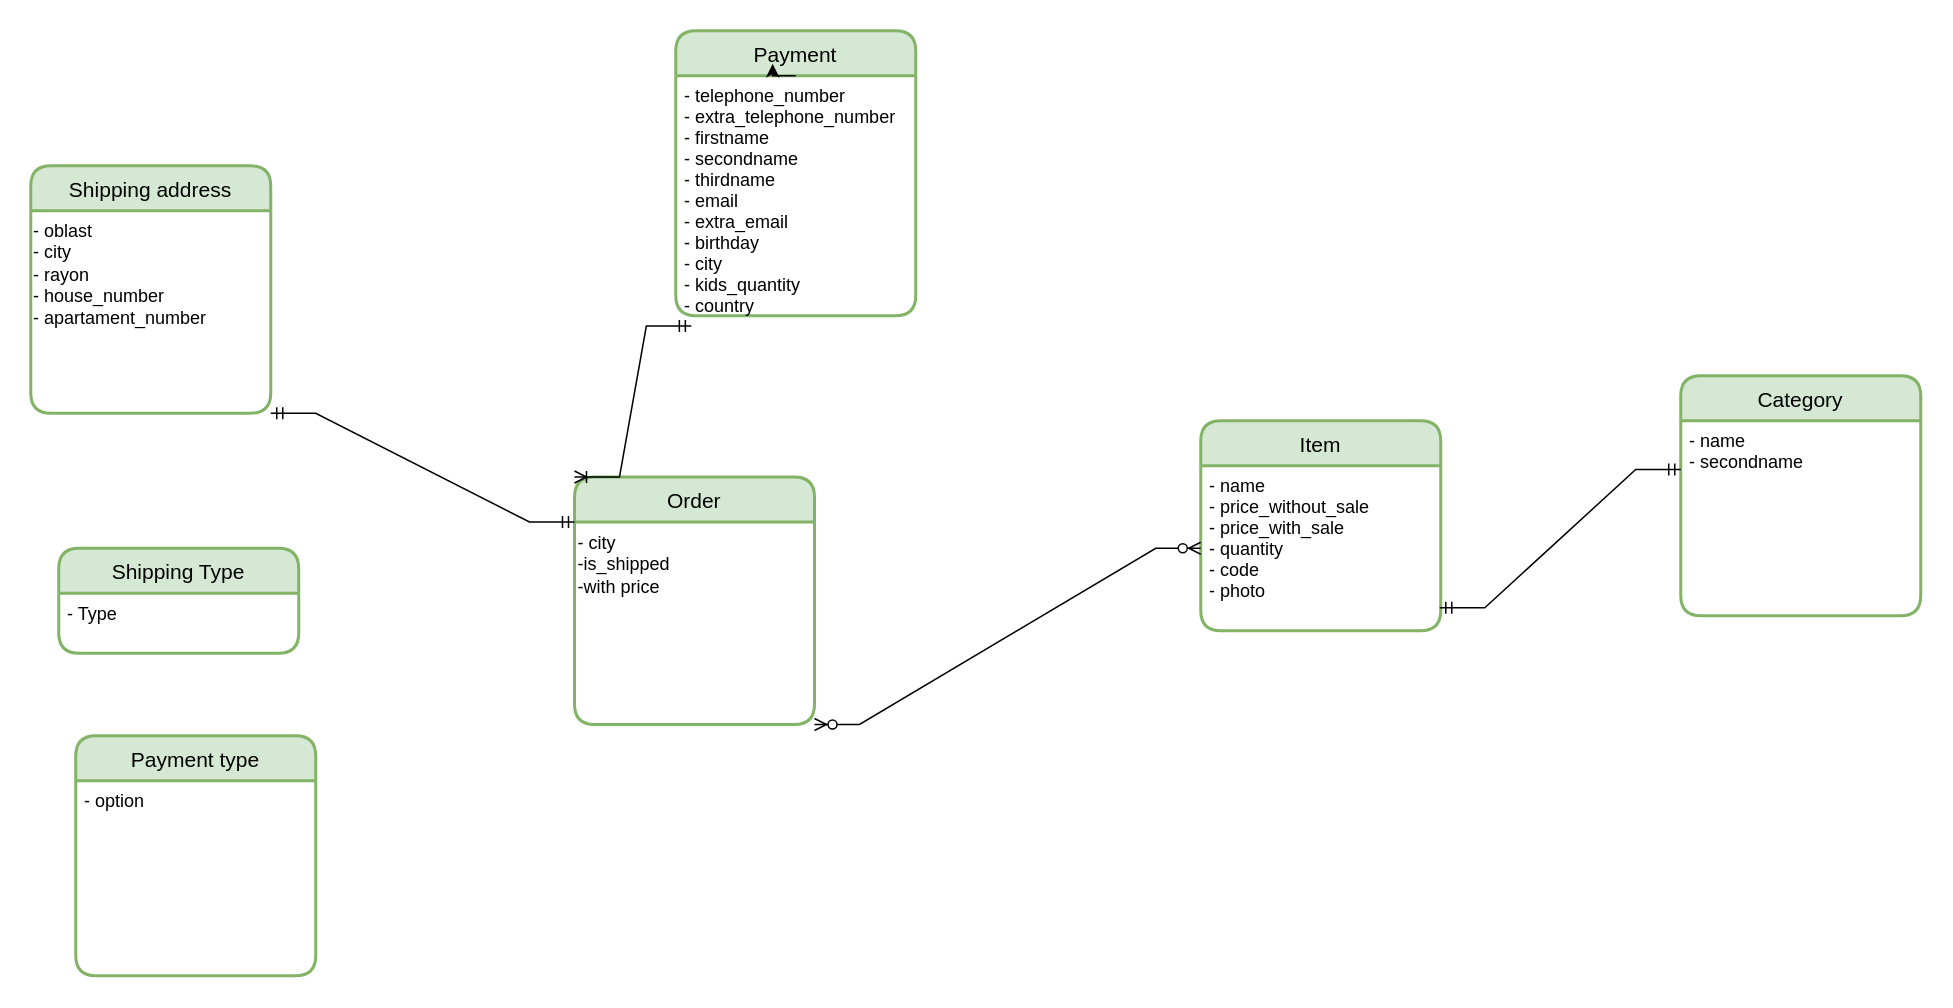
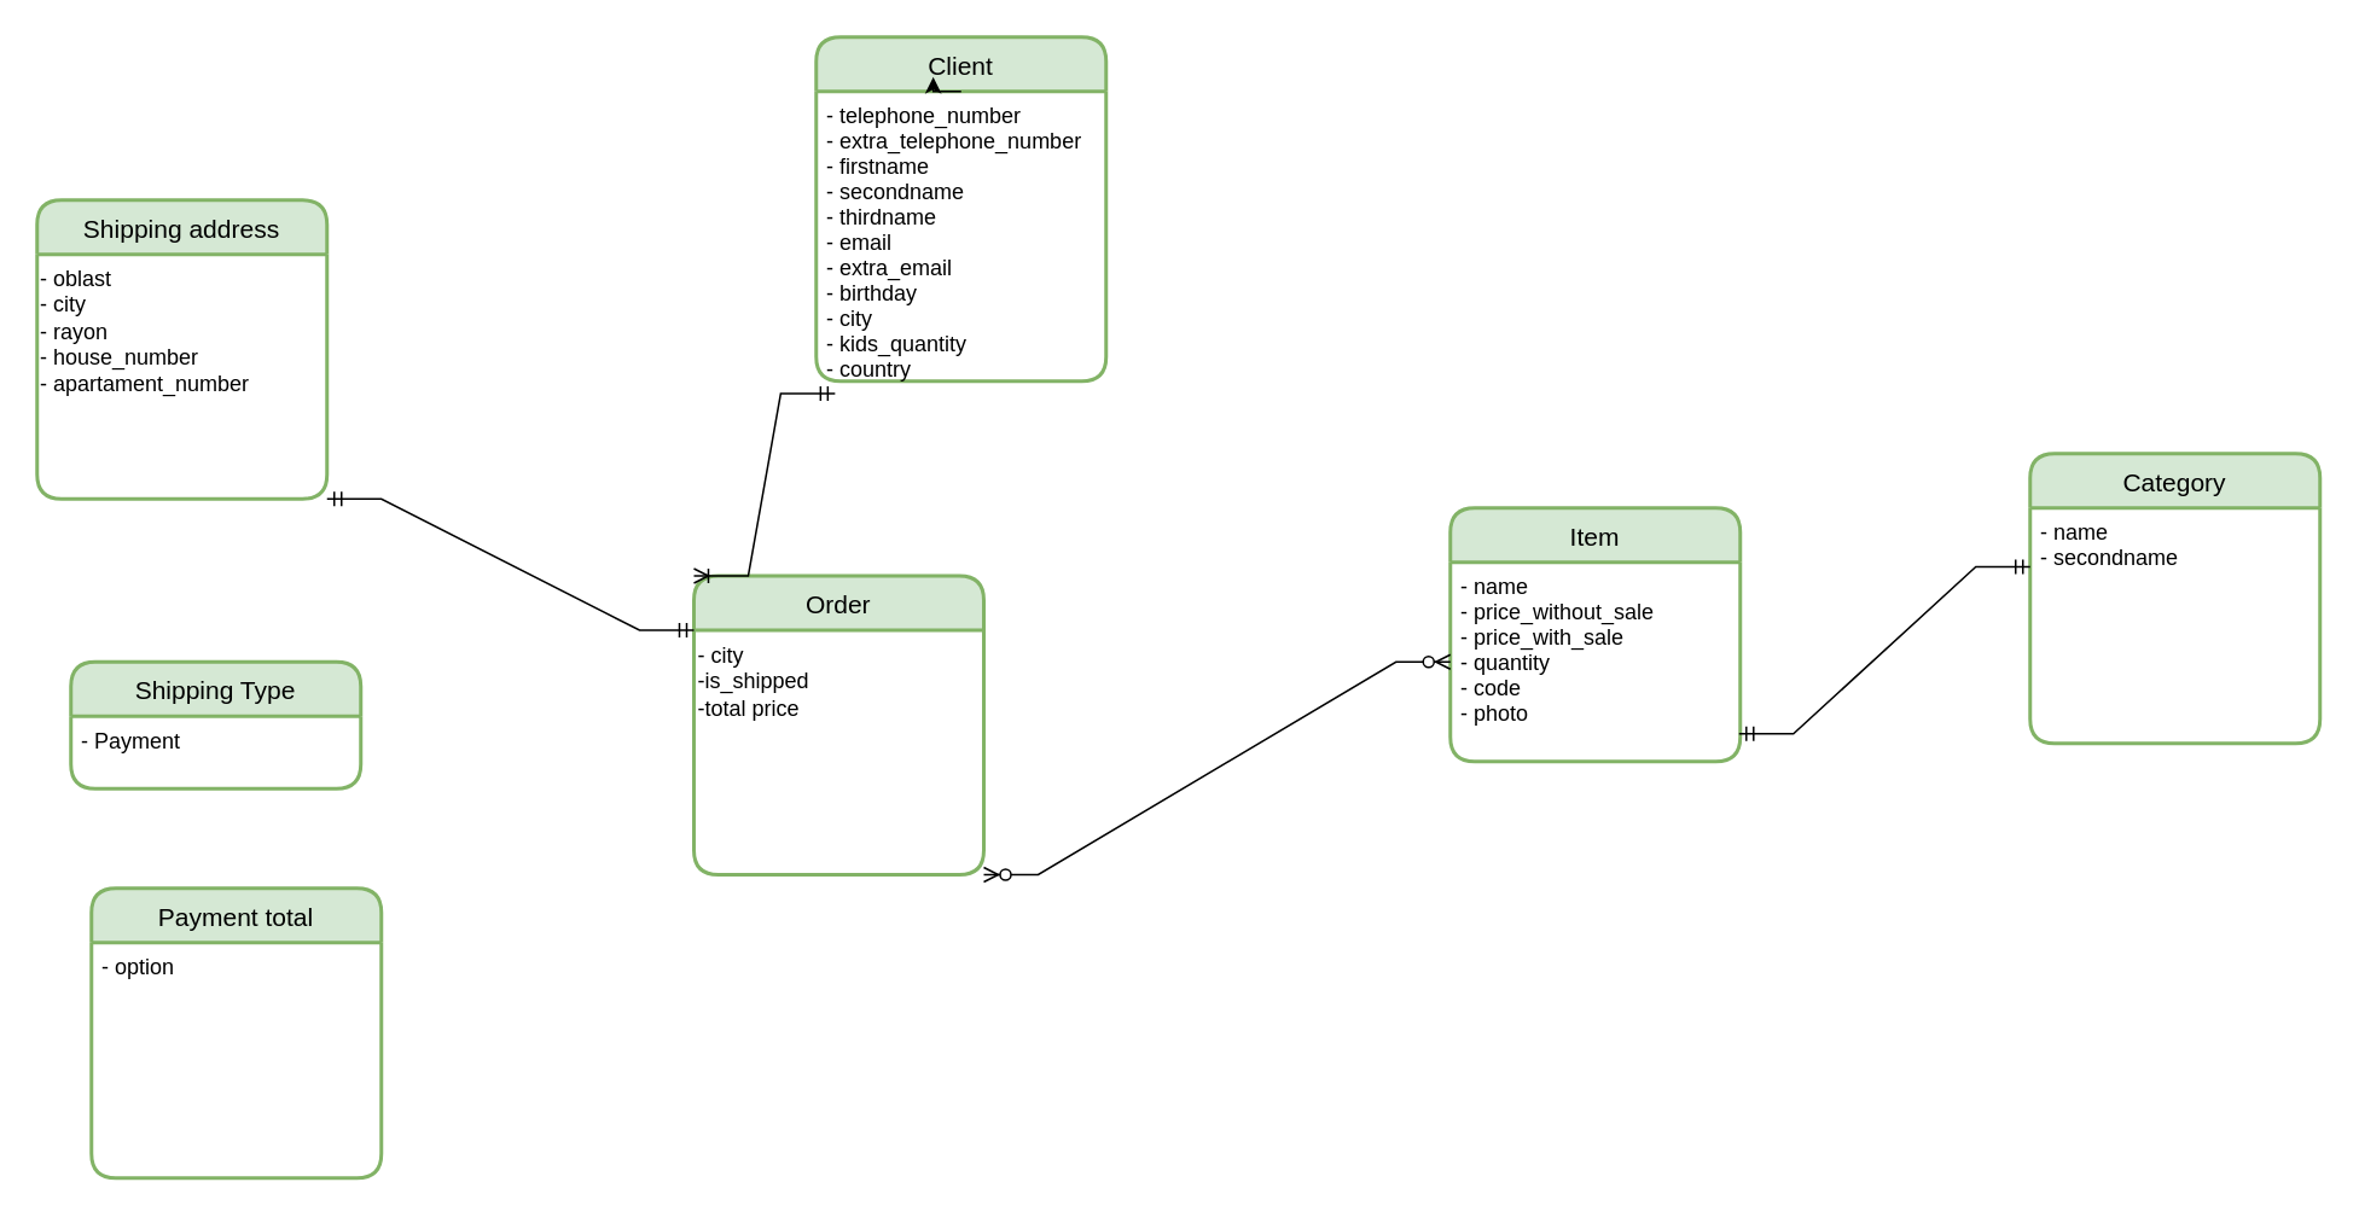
  <mxCell id="0" />
  <mxCell id="1" parent="0" />
- <mxCell id="2" value="Payment" style="swimlane;childLayout=stackLayout;horizontal=1;startSize=30;horizontalStack=0;rounded=1;fontSize=14;fontStyle=0;strokeWidth=2;resizeParent=0;resizeLast=1;shadow=0;dashed=0;align=center;fillColor=#d5e8d4;strokeColor=#82b366;" vertex="1" parent="1"><mxGeometry x="450" y="20" width="160" height="190" as="geometry" /></mxCell>
+ <mxCell id="2" value="Client" style="swimlane;childLayout=stackLayout;horizontal=1;startSize=30;horizontalStack=0;rounded=1;fontSize=14;fontStyle=0;strokeWidth=2;resizeParent=0;resizeLast=1;shadow=0;dashed=0;align=center;fillColor=#d5e8d4;strokeColor=#82b366;" vertex="1" parent="1"><mxGeometry x="450" y="20" width="160" height="190" as="geometry" /></mxCell>
  <mxCell id="3" style="edgeStyle=orthogonalEdgeStyle;rounded=0;orthogonalLoop=1;jettySize=auto;html=1;exitX=0.5;exitY=0;exitDx=0;exitDy=0;entryX=0.404;entryY=0.116;entryDx=0;entryDy=0;entryPerimeter=0;" edge="1" parent="2" source="4" target="2"><mxGeometry relative="1" as="geometry" /></mxCell>
  <mxCell id="4" value="- telephone_number&#10;- extra_telephone_number&#10;- firstname&#10;- secondname&#10;- thirdname&#10;- email&#10;- extra_email&#10;- birthday&#10;- city&#10;- kids_quantity&#10;- country" style="align=left;strokeColor=none;fillColor=none;spacingLeft=4;fontSize=12;verticalAlign=top;resizable=0;rotatable=0;part=1;" vertex="1" parent="2"><mxGeometry y="30" width="160" height="160" as="geometry" /></mxCell>
  <mxCell id="5" value="Item" style="swimlane;childLayout=stackLayout;horizontal=1;startSize=30;horizontalStack=0;rounded=1;fontSize=14;fontStyle=0;strokeWidth=2;resizeParent=0;resizeLast=1;shadow=0;dashed=0;align=center;fillColor=#d5e8d4;strokeColor=#82b366;" vertex="1" parent="1"><mxGeometry x="800" y="280" width="160" height="140" as="geometry" /></mxCell>
  <mxCell id="6" value="- name&#10;- price_without_sale&#10;- price_with_sale&#10;- quantity&#10;- code &#10;- photo " style="align=left;strokeColor=none;fillColor=none;spacingLeft=4;fontSize=12;verticalAlign=top;resizable=0;rotatable=0;part=1;" vertex="1" parent="5"><mxGeometry y="30" width="160" height="110" as="geometry" /></mxCell>
  <mxCell id="7" value=" " style="align=left;strokeColor=none;fillColor=none;spacingLeft=4;fontSize=12;verticalAlign=top;resizable=0;rotatable=0;part=1;" vertex="1" parent="5"><mxGeometry y="140" width="160" as="geometry" /></mxCell>
  <mxCell id="8" value="Order" style="swimlane;childLayout=stackLayout;horizontal=1;startSize=30;horizontalStack=0;rounded=1;fontSize=14;fontStyle=0;strokeWidth=2;resizeParent=0;resizeLast=1;shadow=0;dashed=0;align=center;fillColor=#d5e8d4;strokeColor=#82b366;" vertex="1" parent="1"><mxGeometry x="382.5" y="317.5" width="160" height="165" as="geometry" /></mxCell>
- <mxCell id="9" value="- city&lt;br&gt;-is_shipped&lt;br&gt;-with price&lt;br&gt;" style="text;whiteSpace=wrap;html=1;" vertex="1" parent="8"><mxGeometry y="30" width="160" height="135" as="geometry" /></mxCell>
+ <mxCell id="9" value="- city&lt;br&gt;-is_shipped&lt;br&gt;-total price&lt;br&gt;" style="text;whiteSpace=wrap;html=1;" vertex="1" parent="8"><mxGeometry y="30" width="160" height="135" as="geometry" /></mxCell>
  <mxCell id="10" value="Shipping Type" style="swimlane;childLayout=stackLayout;horizontal=1;startSize=30;horizontalStack=0;rounded=1;fontSize=14;fontStyle=0;strokeWidth=2;resizeParent=0;resizeLast=1;shadow=0;dashed=0;align=center;fillColor=#d5e8d4;strokeColor=#82b366;" vertex="1" parent="1"><mxGeometry x="38.66" y="365" width="160" height="70" as="geometry" /></mxCell>
- <mxCell id="11" value="- Type" style="align=left;strokeColor=none;fillColor=none;spacingLeft=4;fontSize=12;verticalAlign=top;resizable=0;rotatable=0;part=1;" vertex="1" parent="10"><mxGeometry y="30" width="160" height="40" as="geometry" /></mxCell>
- <mxCell id="12" value="Payment type" style="swimlane;childLayout=stackLayout;horizontal=1;startSize=30;horizontalStack=0;rounded=1;fontSize=14;fontStyle=0;strokeWidth=2;resizeParent=0;resizeLast=1;shadow=0;dashed=0;align=center;fillColor=#d5e8d4;strokeColor=#82b366;" vertex="1" parent="1"><mxGeometry x="50" y="490" width="160" height="160" as="geometry" /></mxCell>
+ <mxCell id="11" value="- Payment" style="align=left;strokeColor=none;fillColor=none;spacingLeft=4;fontSize=12;verticalAlign=top;resizable=0;rotatable=0;part=1;" vertex="1" parent="10"><mxGeometry y="30" width="160" height="40" as="geometry" /></mxCell>
+ <mxCell id="12" value="Payment total" style="swimlane;childLayout=stackLayout;horizontal=1;startSize=30;horizontalStack=0;rounded=1;fontSize=14;fontStyle=0;strokeWidth=2;resizeParent=0;resizeLast=1;shadow=0;dashed=0;align=center;fillColor=#d5e8d4;strokeColor=#82b366;" vertex="1" parent="1"><mxGeometry x="50" y="490" width="160" height="160" as="geometry" /></mxCell>
  <mxCell id="13" value="- option" style="align=left;strokeColor=none;fillColor=none;spacingLeft=4;fontSize=12;verticalAlign=top;resizable=0;rotatable=0;part=1;" vertex="1" parent="12"><mxGeometry y="30" width="160" height="130" as="geometry" /></mxCell>
  <mxCell id="14" value="Category" style="swimlane;childLayout=stackLayout;horizontal=1;startSize=30;horizontalStack=0;rounded=1;fontSize=14;fontStyle=0;strokeWidth=2;resizeParent=0;resizeLast=1;shadow=0;dashed=0;align=center;fillColor=#d5e8d4;strokeColor=#82b366;" vertex="1" parent="1"><mxGeometry x="1120" y="250" width="160" height="160" as="geometry" /></mxCell>
  <mxCell id="15" value="- name&#10;- secondname" style="align=left;strokeColor=none;fillColor=none;spacingLeft=4;fontSize=12;verticalAlign=top;resizable=0;rotatable=0;part=1;" vertex="1" parent="14"><mxGeometry y="30" width="160" height="130" as="geometry" /></mxCell>
  <mxCell id="16" value="Shipping address" style="swimlane;childLayout=stackLayout;horizontal=1;startSize=30;horizontalStack=0;rounded=1;fontSize=14;fontStyle=0;strokeWidth=2;resizeParent=0;resizeLast=1;shadow=0;dashed=0;align=center;fillColor=#d5e8d4;strokeColor=#82b366;" vertex="1" parent="1"><mxGeometry x="20" y="110" width="160" height="165" as="geometry" /></mxCell>
  <mxCell id="17" value="- oblast&lt;br&gt;- city&lt;br&gt;- rayon&lt;br&gt;- house_number&lt;br&gt;- apartament_number" style="text;whiteSpace=wrap;html=1;" vertex="1" parent="16"><mxGeometry y="30" width="160" height="135" as="geometry" /></mxCell>
  <mxCell id="18" value="" style="edgeStyle=entityRelationEdgeStyle;fontSize=12;html=1;endArrow=ERoneToMany;startArrow=ERmandOne;rounded=0;exitX=0.065;exitY=1.043;exitDx=0;exitDy=0;exitPerimeter=0;entryX=0;entryY=0;entryDx=0;entryDy=0;" edge="1" parent="1" source="4" target="8"><mxGeometry width="100" height="100" relative="1" as="geometry"><mxPoint x="640" y="350" as="sourcePoint" /><mxPoint x="740" y="250" as="targetPoint" /></mxGeometry></mxCell>
  <mxCell id="19" value="" style="edgeStyle=entityRelationEdgeStyle;fontSize=12;html=1;endArrow=ERmandOne;startArrow=ERmandOne;rounded=0;entryX=0;entryY=0.25;entryDx=0;entryDy=0;exitX=0.996;exitY=0.861;exitDx=0;exitDy=0;exitPerimeter=0;" edge="1" parent="1" source="6" target="15"><mxGeometry width="100" height="100" relative="1" as="geometry"><mxPoint x="1092.5" y="482.5" as="sourcePoint" /><mxPoint x="1192.5" y="382.5" as="targetPoint" /></mxGeometry></mxCell>
  <mxCell id="20" value="" style="edgeStyle=entityRelationEdgeStyle;fontSize=12;html=1;endArrow=ERmandOne;startArrow=ERmandOne;rounded=0;entryX=0;entryY=0;entryDx=0;entryDy=0;exitX=1;exitY=1;exitDx=0;exitDy=0;" edge="1" parent="1" source="17" target="9"><mxGeometry width="100" height="100" relative="1" as="geometry"><mxPoint x="241.82" y="365" as="sourcePoint" /><mxPoint x="341.82" y="265" as="targetPoint" /></mxGeometry></mxCell>
  <mxCell id="21" value="" style="edgeStyle=entityRelationEdgeStyle;fontSize=12;html=1;endArrow=ERzeroToMany;endFill=1;startArrow=ERzeroToMany;rounded=0;exitX=1;exitY=1;exitDx=0;exitDy=0;entryX=0;entryY=0.5;entryDx=0;entryDy=0;" edge="1" parent="1" source="9" target="6"><mxGeometry width="100" height="100" relative="1" as="geometry"><mxPoint x="620" y="210" as="sourcePoint" /><mxPoint x="720" y="110" as="targetPoint" /></mxGeometry></mxCell>
